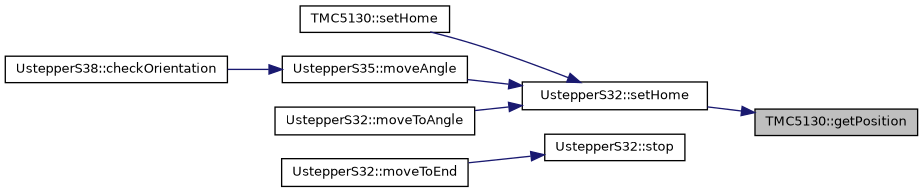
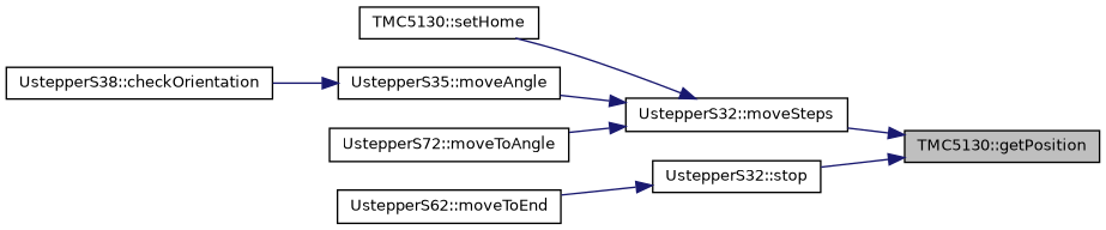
  digraph {
    rankdir=RL
    node [color=black fillcolor=white fontname=Helvetica fontsize=10 shape=record style=filled]
    edge [color=midnightblue dir=back fontname=Helvetica fontsize=10 labelfontname=Helvetica labelfontsize=10 style=solid]
    n1 [fillcolor=grey75 fontcolor=black height=0.2 label="TMC5130::getPosition" width=0.4]
-   n2 [height=0.2 label="UstepperS32::setHome" width=0.4]
+   n2 [height=0.2 label="UstepperS32::moveSteps" width=0.4]
    n3 [height=0.2 label="UstepperS32::stop" width=0.4]
    n4 [height=0.2 label="TMC5130::setHome" width=0.4]
    n5 [height=0.2 label="UstepperS35::moveAngle" width=0.4]
-   n6 [height=0.2 label="UstepperS32::moveToAngle" width=0.4]
-   n7 [height=0.2 label="UstepperS32::moveToEnd" width=0.4]
+   n6 [height=0.2 label="UstepperS72::moveToAngle" width=0.4]
+   n7 [height=0.2 label="UstepperS62::moveToEnd" width=0.4]
    n8 [height=0.2 label="UstepperS38::checkOrientation" width=0.4]
    n1 -> n2
+   n1 -> n3
    n2 -> n4
    n2 -> n5
    n2 -> n6
    n3 -> n7
    n5 -> n8
  }
